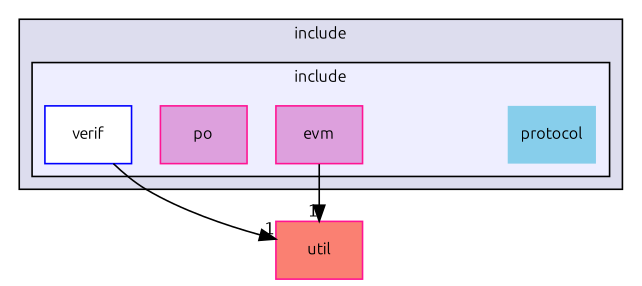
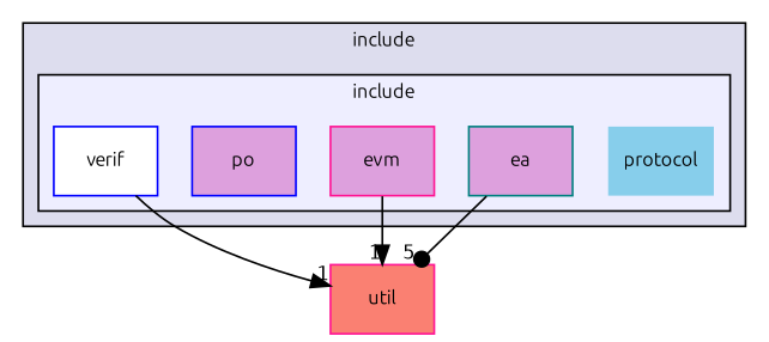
  digraph {
    compound=true
    fontname=Ubuntu
    node [color=deeppink fillcolor=plum fontname=Ubuntu fontsize=10 shape=box style=filled]
    edge [arrowhead=normal fontname=Ubuntu headlabel=1 labeldistance=1.5 labelfontname=Helvetica labelfontsize=10]
    n1 [color=blue fillcolor=skyblue label=protocol shape=plaintext]
+   n2 [color=teal label=ea]
    n3 [label=evm]
-   n4 [label=po]
+   n4 [color=blue label=po]
    n5 [color=blue fillcolor=white label=verif]
    n6 [fillcolor=salmon label=util]
    subgraph cluster_1 {
      bgcolor="#ddddee"
      fontsize=10
      label=include
      pencolor=black
      subgraph cluster_2 {
        bgcolor="#eeeeff"
        fontsize=10
        label=include
        pencolor=black
        n1
+       n2
        n3
        n4
        n5
      }
    }
+   n2 -> n6 [arrowhead=dot headlabel=5]
    n3 -> n6
    n5 -> n6
  }
